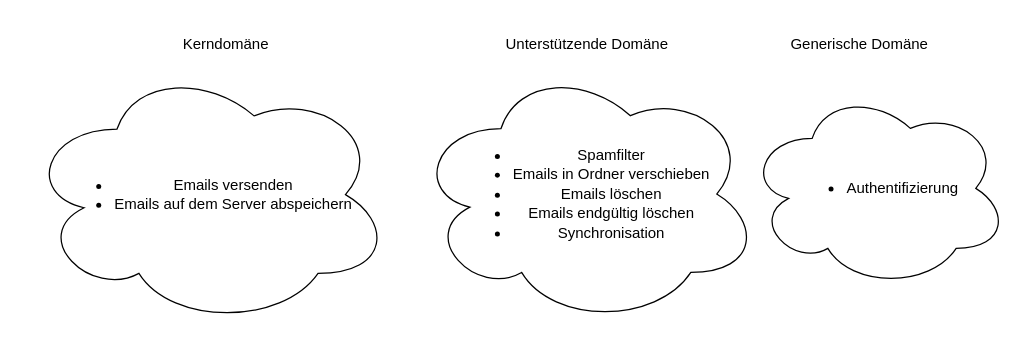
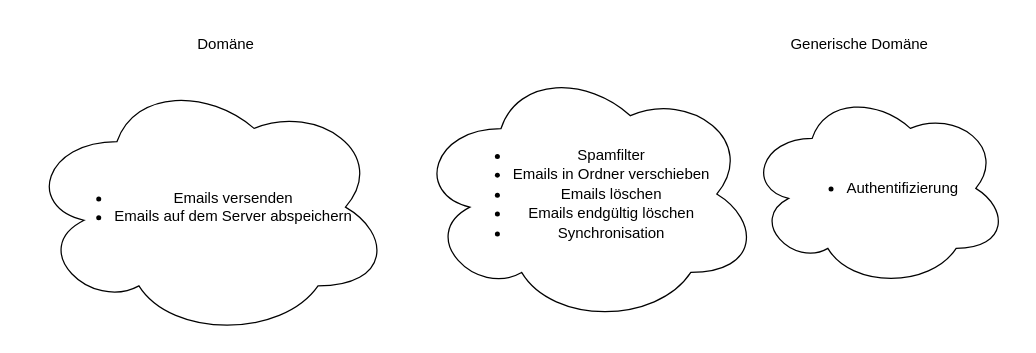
  <mxCell id="0" />
  <mxCell id="1" parent="0" />
- <mxCell id="2" value="Kerndomäne" style="text;html=1;align=center;verticalAlign=middle;resizable=0;points=[];autosize=1;strokeColor=none;fillColor=none;" parent="1" vertex="1"><mxGeometry x="135" y="20" width="90" height="30" as="geometry" /></mxCell>
- <mxCell id="3" value="Unterstützende Domäne" style="text;html=1;align=center;verticalAlign=middle;resizable=0;points=[];autosize=1;strokeColor=none;fillColor=none;" parent="1" vertex="1"><mxGeometry x="394.41" y="20" width="150" height="30" as="geometry" /></mxCell>
- <mxCell id="4" value="&lt;ul&gt;&lt;li&gt;Emails versenden&lt;/li&gt;&lt;li&gt;Emails auf dem Server abspeichern&lt;/li&gt;&lt;/ul&gt;" style="ellipse;shape=cloud;whiteSpace=wrap;align=center;labelPosition=center;verticalLabelPosition=middle;verticalAlign=middle;html=1;" parent="1" vertex="1"><mxGeometry x="20" y="50" width="292.5" height="210" as="geometry" /></mxCell>
+ <mxCell id="2" value="Domäne" style="text;html=1;align=center;verticalAlign=middle;resizable=0;points=[];autosize=1;strokeColor=none;fillColor=none;" parent="1" vertex="1"><mxGeometry x="135" y="20" width="90" height="30" as="geometry" /></mxCell>
+ <mxCell id="4" value="&lt;ul&gt;&lt;li&gt;Emails versenden&lt;/li&gt;&lt;li&gt;Emails auf dem Server abspeichern&lt;/li&gt;&lt;/ul&gt;" style="ellipse;shape=cloud;whiteSpace=wrap;align=center;labelPosition=center;verticalLabelPosition=middle;verticalAlign=middle;html=1;" parent="1" vertex="1"><mxGeometry x="20" y="60" width="292.5" height="210" as="geometry" /></mxCell>
  <mxCell id="5" value="Generische Domäne" style="text;html=1;align=center;verticalAlign=middle;resizable=0;points=[];autosize=1;strokeColor=none;fillColor=none;" parent="1" vertex="1"><mxGeometry x="621.76" y="20" width="130" height="30" as="geometry" /></mxCell>
  <mxCell id="6" value="&lt;div style=&quot;line-height: 130%;&quot;&gt;&lt;ul style=&quot;line-height: 130%;&quot;&gt;&lt;li&gt;Spamfilter&lt;/li&gt;&lt;li&gt;Emails in Ordner verschieben&lt;/li&gt;&lt;li&gt;Emails löschen&lt;/li&gt;&lt;li&gt;Emails endgültig löschen&lt;/li&gt;&lt;li&gt;&lt;span style=&quot;background-color: initial;&quot;&gt;Synchronisation&lt;/span&gt;&lt;/li&gt;&lt;/ul&gt;&lt;/div&gt;" style="ellipse;shape=cloud;whiteSpace=wrap;html=1;align=center;labelPosition=center;verticalLabelPosition=middle;verticalAlign=middle;" parent="1" vertex="1"><mxGeometry x="331.26" y="50" width="276.31" height="209.09" as="geometry" /></mxCell>
  <mxCell id="7" value="&lt;div style=&quot;line-height: 130%;&quot;&gt;&lt;div&gt;&lt;ul&gt;&lt;li&gt;&lt;span style=&quot;background-color: initial;&quot;&gt;Authentifizierung&lt;/span&gt;&lt;/li&gt;&lt;/ul&gt;&lt;/div&gt;&lt;/div&gt;" style="ellipse;shape=cloud;whiteSpace=wrap;html=1;align=center;labelPosition=center;verticalLabelPosition=middle;verticalAlign=middle;" parent="1" vertex="1"><mxGeometry x="597" y="70" width="209.52" height="160" as="geometry" /></mxCell>
